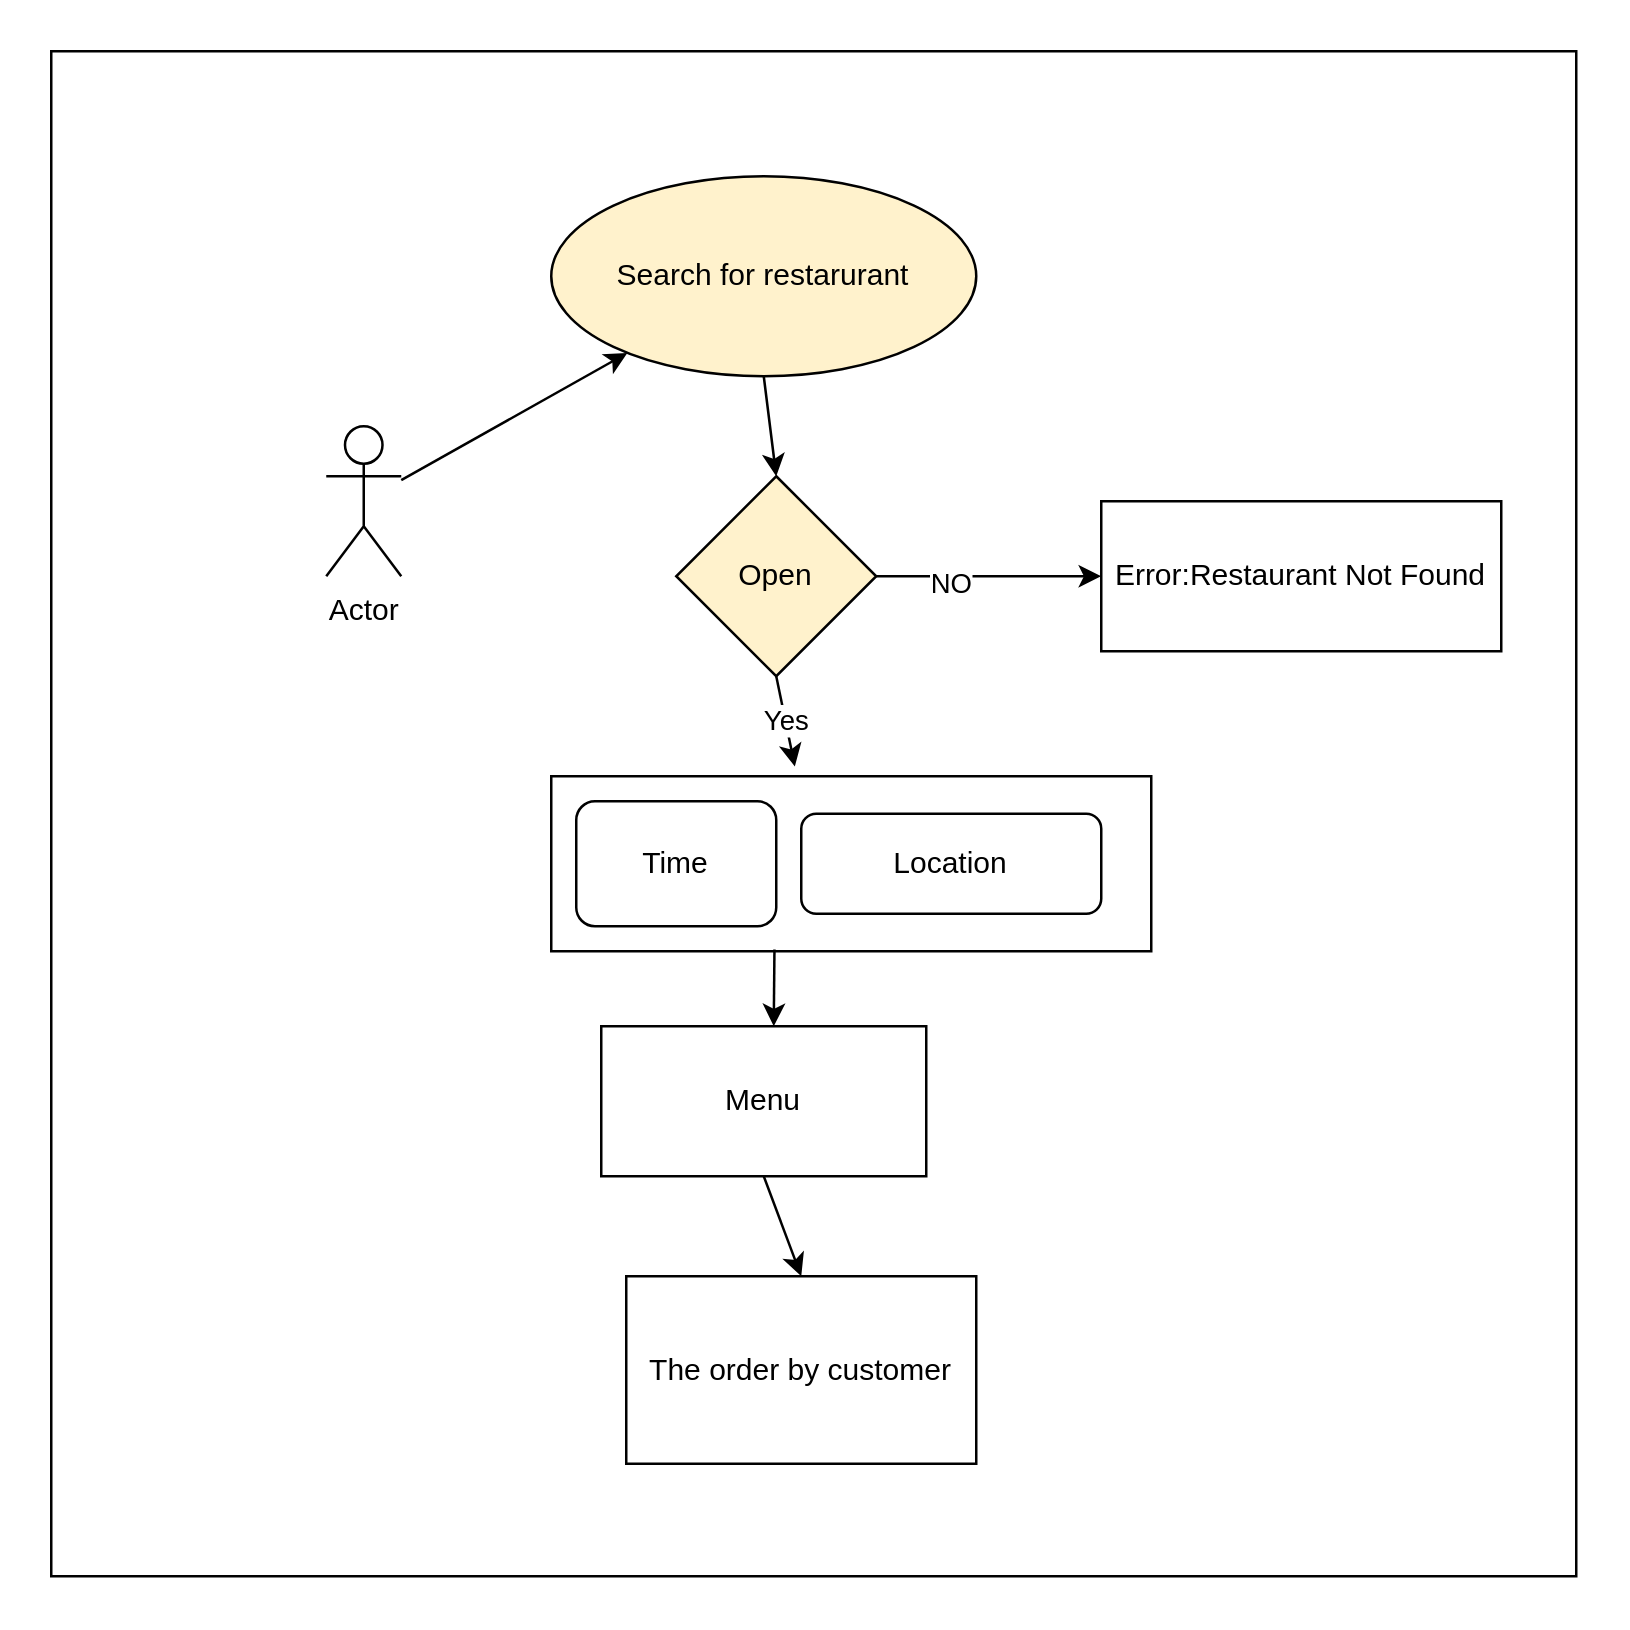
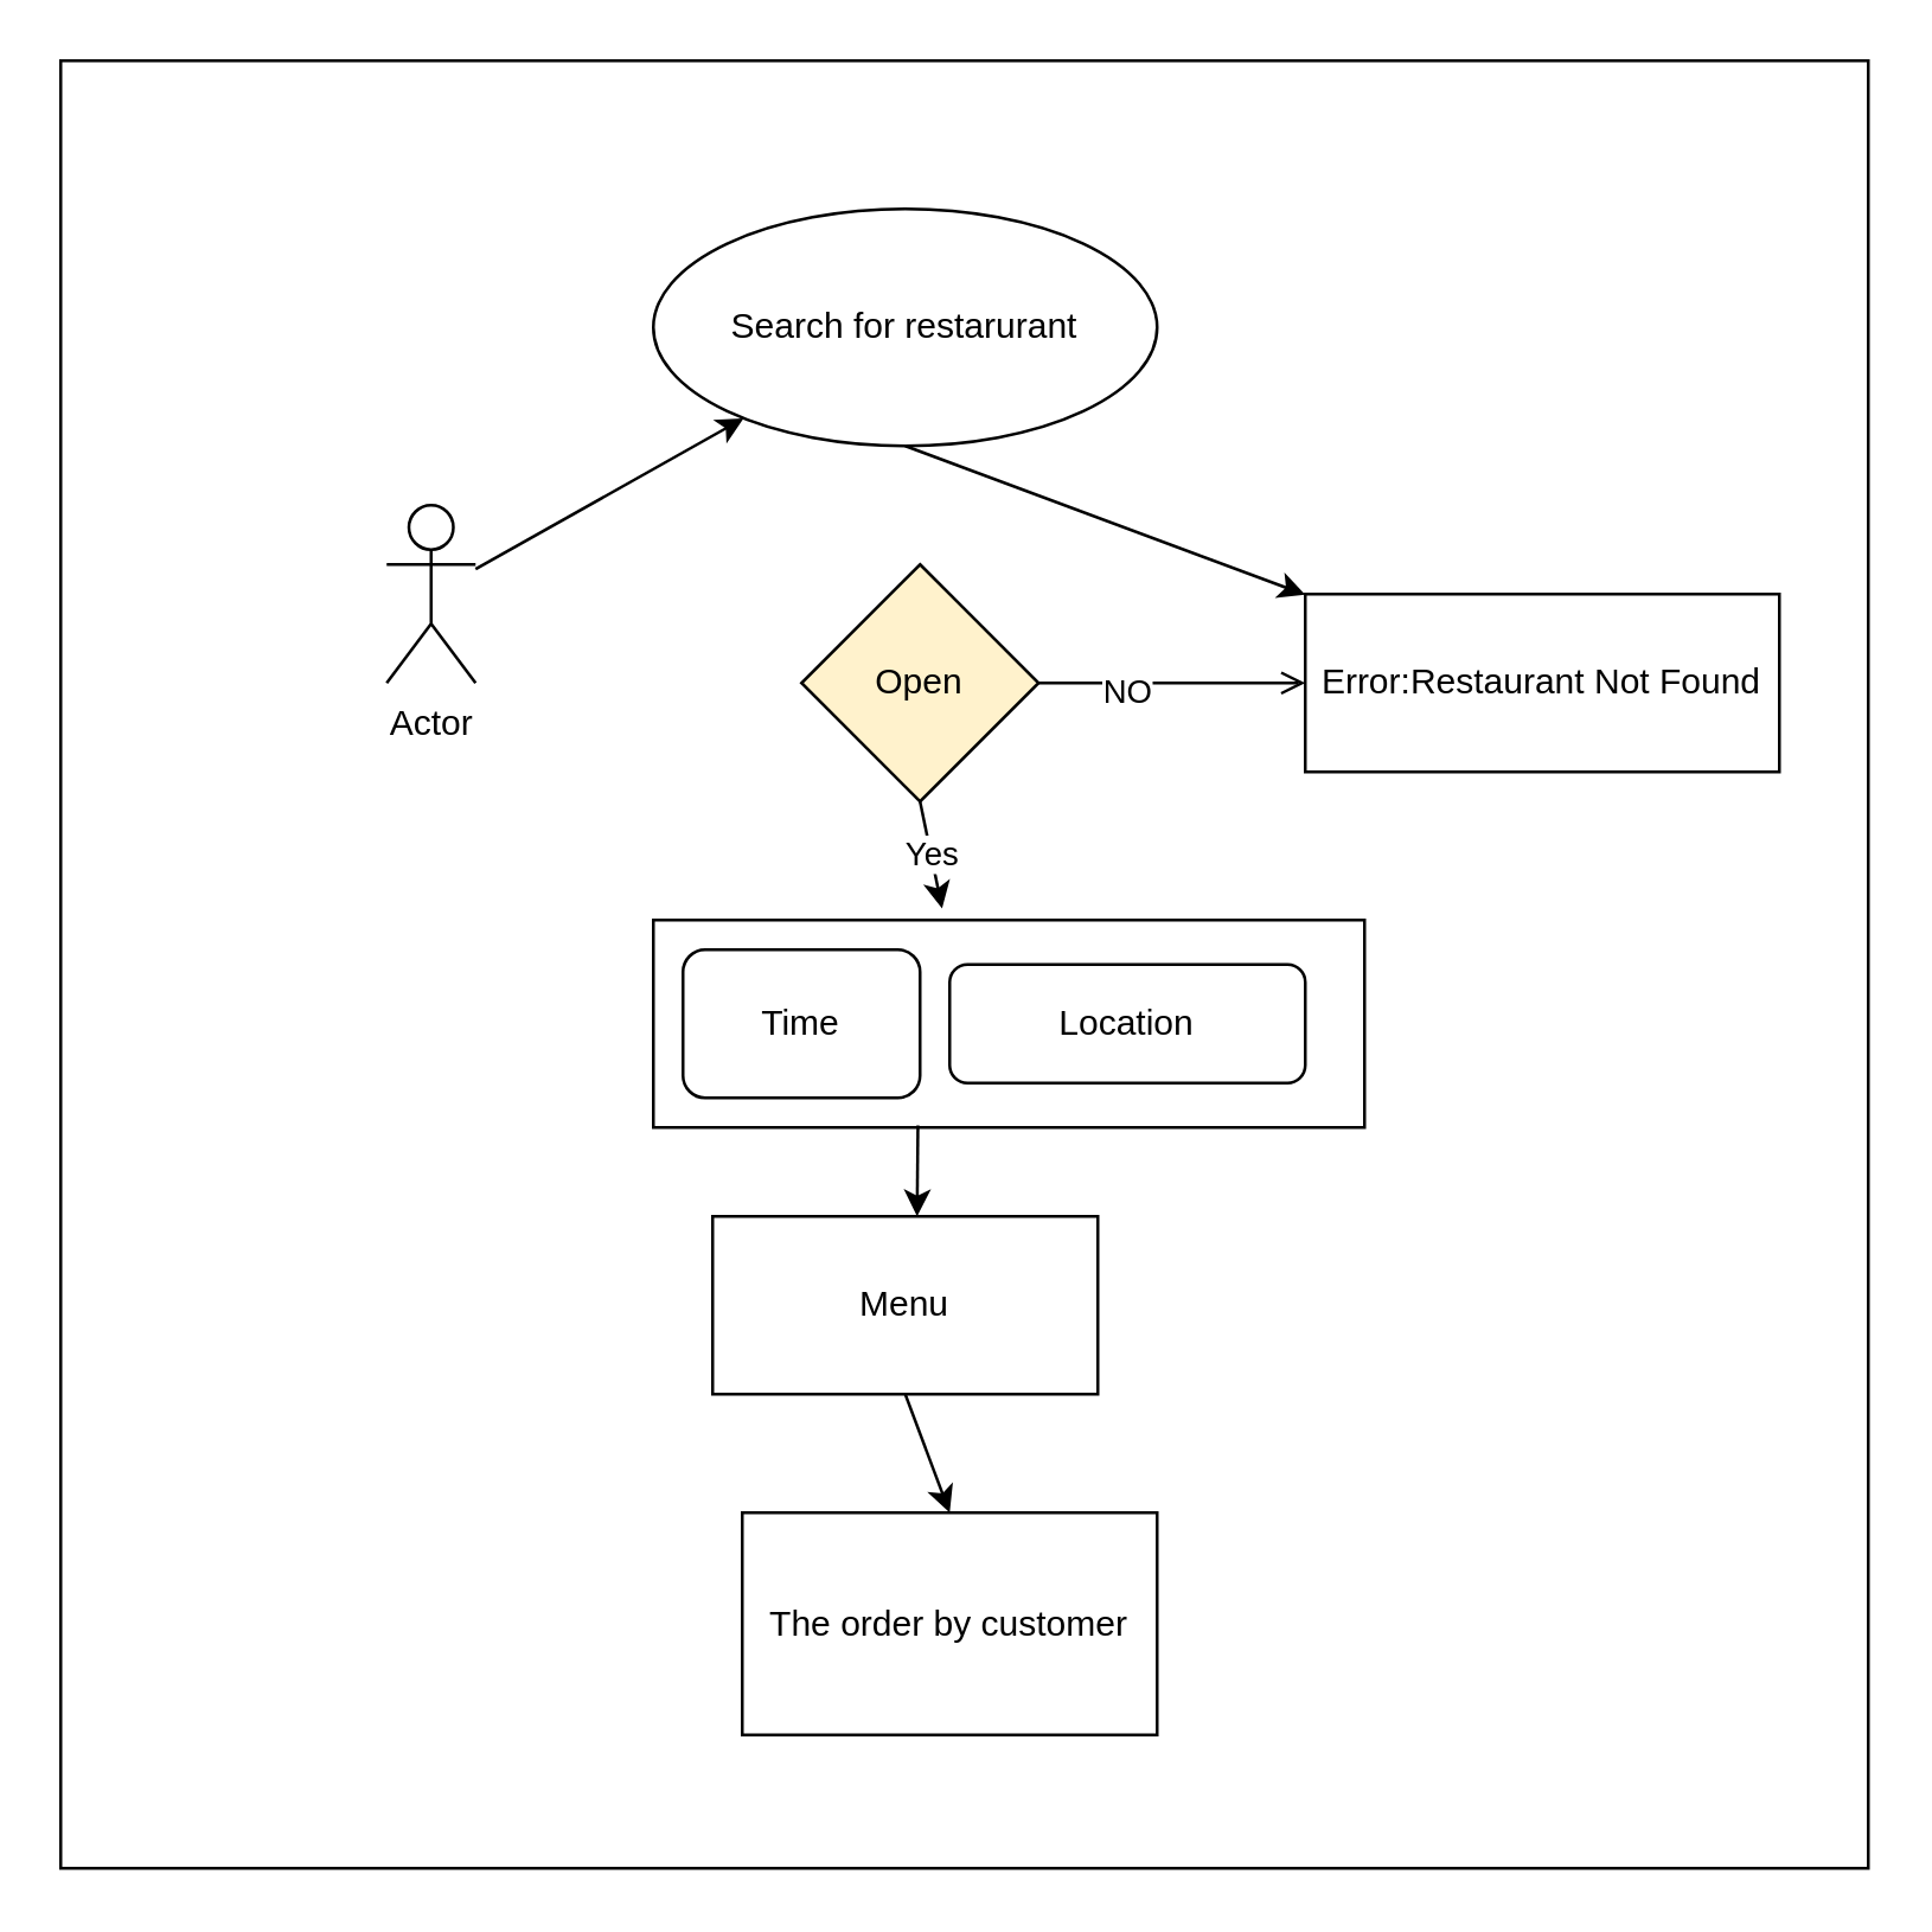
  <mxCell id="0" />
  <mxCell id="1" parent="0" />
  <mxCell id="2" value="" style="whiteSpace=wrap;html=1;aspect=fixed;" vertex="1" parent="1"><mxGeometry x="20" y="20" width="610" height="610" as="geometry" /></mxCell>
  <mxCell id="3" value="Actor" style="shape=umlActor;verticalLabelPosition=bottom;verticalAlign=top;html=1;outlineConnect=0;" vertex="1" parent="1"><mxGeometry x="130" y="170" width="30" height="60" as="geometry" /></mxCell>
  <mxCell id="4" value="" style="endArrow=classic;html=1;" edge="1" parent="1" source="3" target="5"><mxGeometry width="50" height="50" relative="1" as="geometry"><mxPoint x="250" y="200" as="sourcePoint" /><mxPoint x="220" y="160" as="targetPoint" /><Array as="points" /></mxGeometry></mxCell>
- <mxCell id="5" value="Search for restarurant" style="ellipse;whiteSpace=wrap;html=1;fillColor=#fff2cc;" vertex="1" parent="1"><mxGeometry x="220" y="70" width="170" height="80" as="geometry" /></mxCell>
+ <mxCell id="5" value="Search for restarurant" style="ellipse;whiteSpace=wrap;html=1;" vertex="1" parent="1"><mxGeometry x="220" y="70" width="170" height="80" as="geometry" /></mxCell>
  <mxCell id="6" value="Open" style="rhombus;whiteSpace=wrap;html=1;fillColor=#fff2cc;" vertex="1" parent="1"><mxGeometry x="270" y="190" width="80" height="80" as="geometry" /></mxCell>
- <mxCell id="7" value="" style="endArrow=classic;html=1;entryX=0.5;entryY=0;entryDx=0;entryDy=0;exitX=0.5;exitY=1;exitDx=0;exitDy=0;" edge="1" parent="1" source="5" target="6"><mxGeometry width="50" height="50" relative="1" as="geometry"><mxPoint x="250" y="200" as="sourcePoint" /><mxPoint x="300" y="150" as="targetPoint" /></mxGeometry></mxCell>
+ <mxCell id="7" value="" style="endArrow=classic;html=1;exitX=0.5;exitY=1;exitDx=0;exitDy=0;" edge="1" parent="1" source="5" target="8"><mxGeometry width="50" height="50" relative="1" as="geometry"><mxPoint x="250" y="200" as="sourcePoint" /><mxPoint x="300" y="150" as="targetPoint" /></mxGeometry></mxCell>
  <mxCell id="8" value="Error:Restaurant Not Found" style="rounded=0;whiteSpace=wrap;html=1;" vertex="1" parent="1"><mxGeometry x="440" y="200" width="160" height="60" as="geometry" /></mxCell>
- <mxCell id="9" value="" style="endArrow=classic;html=1;entryX=0;entryY=0.5;entryDx=0;entryDy=0;exitX=1;exitY=0.5;exitDx=0;exitDy=0;" edge="1" parent="1" source="6" target="8"><mxGeometry width="50" height="50" relative="1" as="geometry"><mxPoint x="250" y="360" as="sourcePoint" /><mxPoint x="300" y="310" as="targetPoint" /></mxGeometry></mxCell>
+ <mxCell id="9" value="" style="endArrow=open;html=1;entryX=0;entryY=0.5;entryDx=0;entryDy=0;exitX=1;exitY=0.5;exitDx=0;exitDy=0;" edge="1" parent="1" source="6" target="8"><mxGeometry width="50" height="50" relative="1" as="geometry"><mxPoint x="250" y="360" as="sourcePoint" /><mxPoint x="300" y="310" as="targetPoint" /></mxGeometry></mxCell>
  <mxCell id="10" value="NO" style="edgeLabel;html=1;align=center;verticalAlign=middle;resizable=0;points=[];" vertex="1" connectable="0" parent="9"><mxGeometry x="-0.363" y="-2" relative="1" as="geometry"><mxPoint as="offset" /></mxGeometry></mxCell>
  <mxCell id="11" value="" style="rounded=0;whiteSpace=wrap;html=1;" vertex="1" parent="1"><mxGeometry x="220" y="310" width="240" height="70" as="geometry" /></mxCell>
  <mxCell id="12" value="Yes" style="endArrow=classic;html=1;entryX=0.406;entryY=-0.056;entryDx=0;entryDy=0;entryPerimeter=0;exitX=0.5;exitY=1;exitDx=0;exitDy=0;" edge="1" parent="1" source="6" target="11"><mxGeometry width="50" height="50" relative="1" as="geometry"><mxPoint x="250" y="310" as="sourcePoint" /><mxPoint x="300" y="260" as="targetPoint" /></mxGeometry></mxCell>
  <mxCell id="13" value="Time" style="rounded=1;whiteSpace=wrap;html=1;" vertex="1" parent="1"><mxGeometry x="230" y="320" width="80" height="50" as="geometry" /></mxCell>
  <mxCell id="14" value="Location" style="rounded=1;whiteSpace=wrap;html=1;" vertex="1" parent="1"><mxGeometry x="320" y="325" width="120" height="40" as="geometry" /></mxCell>
  <mxCell id="15" value="Menu" style="rounded=0;whiteSpace=wrap;html=1;" vertex="1" parent="1"><mxGeometry x="240" y="410" width="130" height="60" as="geometry" /></mxCell>
  <mxCell id="16" value="" style="endArrow=classic;html=1;exitX=0.372;exitY=0.99;exitDx=0;exitDy=0;exitPerimeter=0;" edge="1" parent="1" source="11"><mxGeometry width="50" height="50" relative="1" as="geometry"><mxPoint x="220" y="350" as="sourcePoint" /><mxPoint x="309" y="410" as="targetPoint" /></mxGeometry></mxCell>
  <mxCell id="17" value="The order by customer" style="rounded=0;whiteSpace=wrap;html=1;" vertex="1" parent="1"><mxGeometry x="250" y="510" width="140" height="75" as="geometry" /></mxCell>
  <mxCell id="18" value="" style="endArrow=classic;html=1;entryX=0.5;entryY=0;entryDx=0;entryDy=0;exitX=0.5;exitY=1;exitDx=0;exitDy=0;" edge="1" parent="1" source="15" target="17"><mxGeometry width="50" height="50" relative="1" as="geometry"><mxPoint x="220" y="490" as="sourcePoint" /><mxPoint x="270" y="440" as="targetPoint" /></mxGeometry></mxCell>
